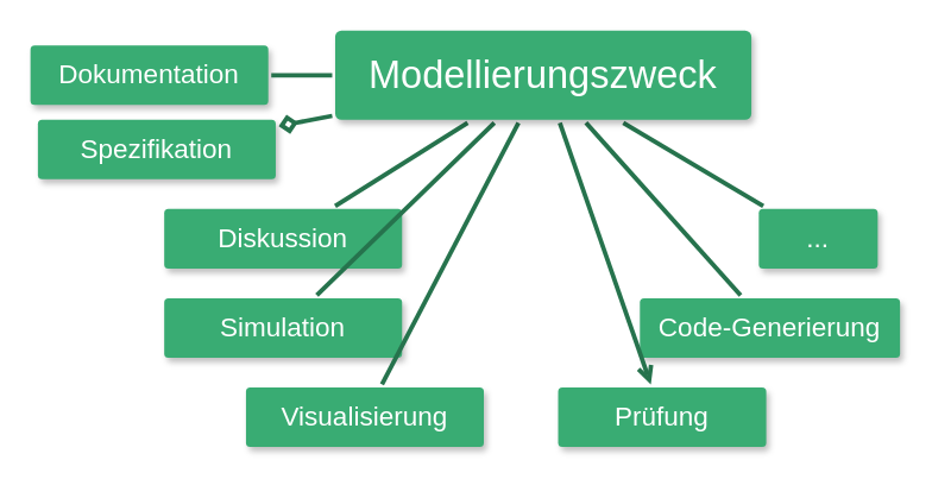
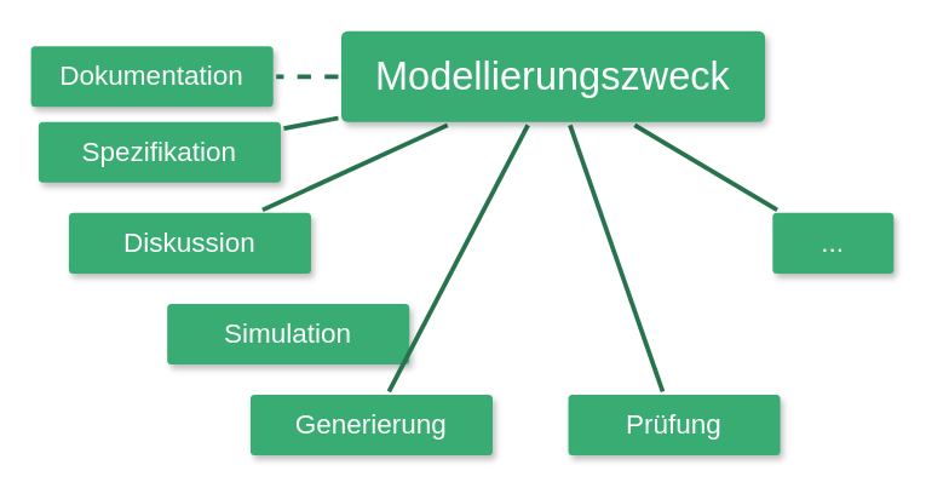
  <mxCell id="0" />
  <mxCell id="1" parent="0" />
  <mxCell id="2" value="..." style="rounded=1;whiteSpace=wrap;html=1;shadow=1;labelBackgroundColor=none;strokeColor=none;strokeWidth=3;fillColor=#39ac73;fontFamily=Helvetica;fontSize=18;fontColor=#FFFFFF;align=center;spacing=5;arcSize=7;perimeterSpacing=2;gradientColor=none;" vertex="1" parent="1"><mxGeometry x="510" y="140" width="80" height="40" as="geometry" /></mxCell>
  <mxCell id="3" value="Dokumentation" style="rounded=1;whiteSpace=wrap;html=1;shadow=1;labelBackgroundColor=none;strokeColor=none;strokeWidth=3;fillColor=#39ac73;fontFamily=Helvetica;fontSize=18;fontColor=#FFFFFF;align=center;spacing=5;arcSize=7;perimeterSpacing=2;horizontal=1;gradientColor=none;" vertex="1" parent="1"><mxGeometry x="20" y="30" width="160" height="40" as="geometry" /></mxCell>
  <mxCell id="4" value="Spezifikation" style="rounded=1;whiteSpace=wrap;html=1;shadow=1;labelBackgroundColor=none;strokeColor=none;strokeWidth=3;fillColor=#39ac73;fontFamily=Helvetica;fontSize=18;fontColor=#FFFFFF;align=center;spacing=5;arcSize=7;perimeterSpacing=2;gradientColor=none;" vertex="1" parent="1"><mxGeometry x="25" y="80" width="160" height="40" as="geometry" /></mxCell>
- <mxCell id="5" value="Diskussion" style="rounded=1;whiteSpace=wrap;html=1;shadow=1;labelBackgroundColor=none;strokeColor=none;strokeWidth=3;fillColor=#39ac73;fontFamily=Helvetica;fontSize=18;fontColor=#FFFFFF;align=center;spacing=5;arcSize=7;perimeterSpacing=2;gradientColor=none;" vertex="1" parent="1"><mxGeometry x="110" y="140" width="160" height="40" as="geometry" /></mxCell>
+ <mxCell id="5" value="Diskussion" style="rounded=1;whiteSpace=wrap;html=1;shadow=1;labelBackgroundColor=none;strokeColor=none;strokeWidth=3;fillColor=#39ac73;fontFamily=Helvetica;fontSize=18;fontColor=#FFFFFF;align=center;spacing=5;arcSize=7;perimeterSpacing=2;gradientColor=none;" vertex="1" parent="1"><mxGeometry x="45" y="140" width="160" height="40" as="geometry" /></mxCell>
  <mxCell id="6" value="Simulation" style="rounded=1;whiteSpace=wrap;html=1;shadow=1;labelBackgroundColor=none;strokeColor=none;strokeWidth=3;fillColor=#39ac73;fontFamily=Helvetica;fontSize=18;fontColor=#FFFFFF;align=center;spacing=5;arcSize=7;perimeterSpacing=2;gradientColor=none;" vertex="1" parent="1"><mxGeometry x="110" y="200" width="160" height="40" as="geometry" /></mxCell>
- <mxCell id="7" value="Visualisierung" style="rounded=1;whiteSpace=wrap;html=1;shadow=1;labelBackgroundColor=none;strokeColor=none;strokeWidth=3;fillColor=#39ac73;fontFamily=Helvetica;fontSize=18;fontColor=#FFFFFF;align=center;spacing=5;arcSize=7;perimeterSpacing=2;gradientColor=none;" vertex="1" parent="1"><mxGeometry x="165" y="260" width="160" height="40" as="geometry" /></mxCell>
+ <mxCell id="7" value="Generierung" style="rounded=1;whiteSpace=wrap;html=1;shadow=1;labelBackgroundColor=none;strokeColor=none;strokeWidth=3;fillColor=#39ac73;fontFamily=Helvetica;fontSize=18;fontColor=#FFFFFF;align=center;spacing=5;arcSize=7;perimeterSpacing=2;gradientColor=none;" vertex="1" parent="1"><mxGeometry x="165" y="260" width="160" height="40" as="geometry" /></mxCell>
  <mxCell id="8" value="Prüfung" style="rounded=1;whiteSpace=wrap;html=1;shadow=1;labelBackgroundColor=none;strokeColor=none;strokeWidth=3;fillColor=#39ac73;fontFamily=Helvetica;fontSize=18;fontColor=#FFFFFF;align=center;spacing=5;arcSize=7;perimeterSpacing=2;gradientColor=none;" vertex="1" parent="1"><mxGeometry x="375" y="260" width="140" height="40" as="geometry" /></mxCell>
- <mxCell id="9" value="Code-Generierung" style="rounded=1;whiteSpace=wrap;html=1;shadow=1;labelBackgroundColor=none;strokeColor=none;strokeWidth=3;fillColor=#39ac73;fontFamily=Helvetica;fontSize=18;fontColor=#FFFFFF;align=center;spacing=5;arcSize=7;perimeterSpacing=2;gradientColor=none;" vertex="1" parent="1"><mxGeometry x="430" y="200" width="175" height="40" as="geometry" /></mxCell>
- <mxCell id="10" value="" style="rounded=0;jumpStyle=none;html=1;shadow=0;labelBackgroundColor=none;startArrow=none;startFill=0;endArrow=none;endFill=0;jettySize=auto;orthogonalLoop=1;strokeColor=#26734D;strokeWidth=3;fontFamily=Helvetica;fontSize=14;fontColor=#FFFFFF;spacing=5;" edge="1" parent="1" source="18" target="3"><mxGeometry relative="1" as="geometry"><mxPoint x="343" y="42.114" as="sourcePoint" /><mxPoint x="211.744" y="-14" as="targetPoint" /></mxGeometry></mxCell>
- <mxCell id="11" value="" style="rounded=0;jumpStyle=none;html=1;shadow=0;labelBackgroundColor=none;startArrow=none;startFill=0;endArrow=diamond;endFill=0;jettySize=auto;orthogonalLoop=1;strokeColor=#26734D;strokeWidth=3;fontFamily=Helvetica;fontSize=14;fontColor=#FFFFFF;spacing=5;" edge="1" parent="1" source="18" target="4"><mxGeometry relative="1" as="geometry"><mxPoint x="343" y="60.824" as="sourcePoint" /><mxPoint x="187" y="34.97" as="targetPoint" /></mxGeometry></mxCell>
+ <mxCell id="10" value="" style="rounded=0;jumpStyle=none;html=1;shadow=0;labelBackgroundColor=none;startArrow=none;startFill=0;endArrow=none;endFill=0;jettySize=auto;orthogonalLoop=1;strokeColor=#26734D;strokeWidth=3;fontFamily=Helvetica;fontSize=14;fontColor=#FFFFFF;spacing=5;dashed=1;" edge="1" parent="1" source="18" target="3"><mxGeometry relative="1" as="geometry"><mxPoint x="343" y="42.114" as="sourcePoint" /><mxPoint x="211.744" y="-14" as="targetPoint" /></mxGeometry></mxCell>
+ <mxCell id="11" value="" style="rounded=0;jumpStyle=none;html=1;shadow=0;labelBackgroundColor=none;startArrow=none;startFill=0;endArrow=none;endFill=0;jettySize=auto;orthogonalLoop=1;strokeColor=#26734D;strokeWidth=3;fontFamily=Helvetica;fontSize=14;fontColor=#FFFFFF;spacing=5;" edge="1" parent="1" source="18" target="4"><mxGeometry relative="1" as="geometry"><mxPoint x="343" y="60.824" as="sourcePoint" /><mxPoint x="187" y="34.97" as="targetPoint" /></mxGeometry></mxCell>
  <mxCell id="12" value="" style="rounded=0;jumpStyle=none;html=1;shadow=0;labelBackgroundColor=none;startArrow=none;startFill=0;endArrow=none;endFill=0;jettySize=auto;orthogonalLoop=1;strokeColor=#26734D;strokeWidth=3;fontFamily=Helvetica;fontSize=14;fontColor=#FFFFFF;spacing=5;" edge="1" parent="1" source="18" target="5"><mxGeometry relative="1" as="geometry"><mxPoint x="343" y="81.138" as="sourcePoint" /></mxGeometry></mxCell>
- <mxCell id="13" value="" style="rounded=0;jumpStyle=none;html=1;shadow=0;labelBackgroundColor=none;startArrow=none;startFill=0;endArrow=none;endFill=0;jettySize=auto;orthogonalLoop=1;strokeColor=#26734D;strokeWidth=3;fontFamily=Helvetica;fontSize=14;fontColor=#FFFFFF;spacing=5;" edge="1" parent="1" source="18" target="6"><mxGeometry relative="1" as="geometry"><mxPoint x="378.529" y="82" as="sourcePoint" /></mxGeometry></mxCell>
  <mxCell id="14" value="" style="rounded=0;jumpStyle=none;html=1;shadow=0;labelBackgroundColor=none;startArrow=none;startFill=0;endArrow=none;endFill=0;jettySize=auto;orthogonalLoop=1;strokeColor=#26734D;strokeWidth=3;fontFamily=Helvetica;fontSize=14;fontColor=#FFFFFF;spacing=5;" edge="1" parent="1" source="18" target="7"><mxGeometry relative="1" as="geometry"><mxPoint x="405.783" y="82" as="sourcePoint" /></mxGeometry></mxCell>
- <mxCell id="15" value="" style="rounded=0;jumpStyle=none;html=1;shadow=0;labelBackgroundColor=none;startArrow=none;startFill=0;endArrow=open;endFill=0;jettySize=auto;orthogonalLoop=1;strokeColor=#26734D;strokeWidth=3;fontFamily=Helvetica;fontSize=14;fontColor=#FFFFFF;spacing=5;" edge="1" parent="1" source="18" target="8"><mxGeometry relative="1" as="geometry"><mxPoint x="429.667" y="82" as="sourcePoint" /><mxPoint x="163" y="224" as="targetPoint" /></mxGeometry></mxCell>
- <mxCell id="16" value="" style="rounded=0;jumpStyle=none;html=1;shadow=0;labelBackgroundColor=none;startArrow=none;startFill=0;endArrow=none;endFill=0;jettySize=auto;orthogonalLoop=1;strokeColor=#26734D;strokeWidth=3;fontFamily=Helvetica;fontSize=14;fontColor=#FFFFFF;spacing=5;" edge="1" parent="1" source="18" target="9"><mxGeometry relative="1" as="geometry"><mxPoint x="450.529" y="82" as="sourcePoint" /><mxPoint x="173" y="234" as="targetPoint" /></mxGeometry></mxCell>
+ <mxCell id="15" value="" style="rounded=0;jumpStyle=none;html=1;shadow=0;labelBackgroundColor=none;startArrow=none;startFill=0;endArrow=none;endFill=0;jettySize=auto;orthogonalLoop=1;strokeColor=#26734D;strokeWidth=3;fontFamily=Helvetica;fontSize=14;fontColor=#FFFFFF;spacing=5;" edge="1" parent="1" source="18" target="8"><mxGeometry relative="1" as="geometry"><mxPoint x="429.667" y="82" as="sourcePoint" /><mxPoint x="163" y="224" as="targetPoint" /></mxGeometry></mxCell>
  <mxCell id="17" value="" style="rounded=0;jumpStyle=none;html=1;shadow=0;labelBackgroundColor=none;startArrow=none;startFill=0;endArrow=none;endFill=0;jettySize=auto;orthogonalLoop=1;strokeColor=#26734D;strokeWidth=3;fontFamily=Helvetica;fontSize=14;fontColor=#FFFFFF;spacing=5;" edge="1" parent="1" source="18" target="2"><mxGeometry relative="1" as="geometry"><mxPoint x="468.455" y="82" as="sourcePoint" /><mxPoint x="183" y="244" as="targetPoint" /></mxGeometry></mxCell>
  <mxCell id="18" value="Modellierungszweck" style="rounded=1;whiteSpace=wrap;html=1;shadow=1;labelBackgroundColor=none;strokeColor=none;strokeWidth=3;fillColor=#39ac73;fontFamily=Helvetica;fontSize=26;fontColor=#ffffff;align=center;spacing=5;fontStyle=0;arcSize=7;perimeterSpacing=2;" vertex="1" parent="1"><mxGeometry x="225" y="20" width="280" height="60" as="geometry" /></mxCell>
